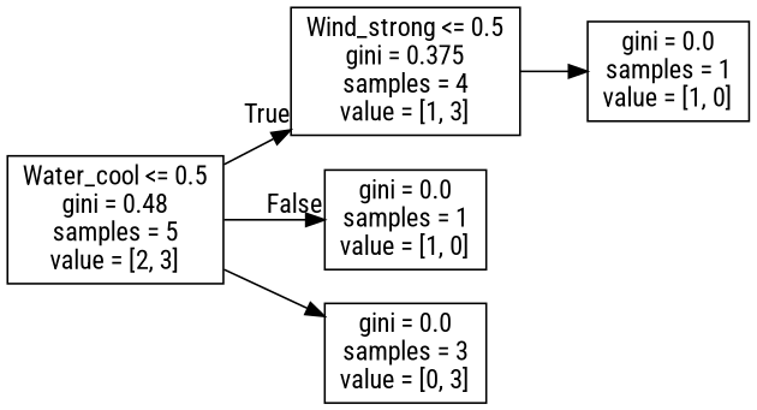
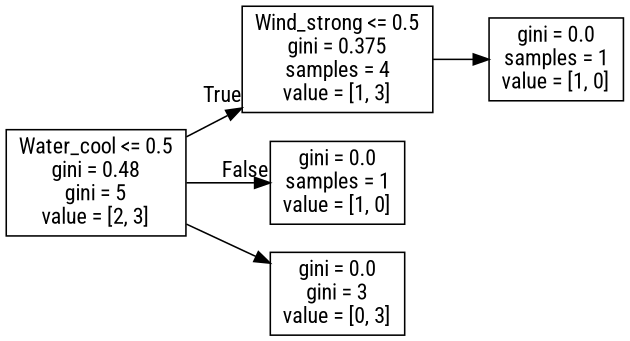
  digraph {
    fontname="Roboto Condensed"
    rankdir=LR
    node [fontname="Roboto Condensed" shape=box]
    edge [fontname="Roboto Condensed"]
-   n1 [label="Water_cool <= 0.5\ngini = 0.48\nsamples = 5\nvalue = [2, 3]"]
+   n1 [label="Water_cool <= 0.5\ngini = 0.48\ngini = 5\nvalue = [2, 3]"]
    n2 [label="Wind_strong <= 0.5\ngini = 0.375\nsamples = 4\nvalue = [1, 3]"]
    n3 [label="gini = 0.0\nsamples = 1\nvalue = [1, 0]"]
-   n4 [label="gini = 0.0\nsamples = 3\nvalue = [0, 3]"]
+   n4 [label="gini = 0.0\ngini = 3\nvalue = [0, 3]"]
    n5 [label="gini = 0.0\nsamples = 1\nvalue = [1, 0]"]
    n1 -> n2 [headlabel=True labelangle=45 labeldistance=2.5]
    n1 -> n3 [headlabel=False labelangle=-45 labeldistance=2.5]
    n1 -> n4
    n2 -> n5
  }
